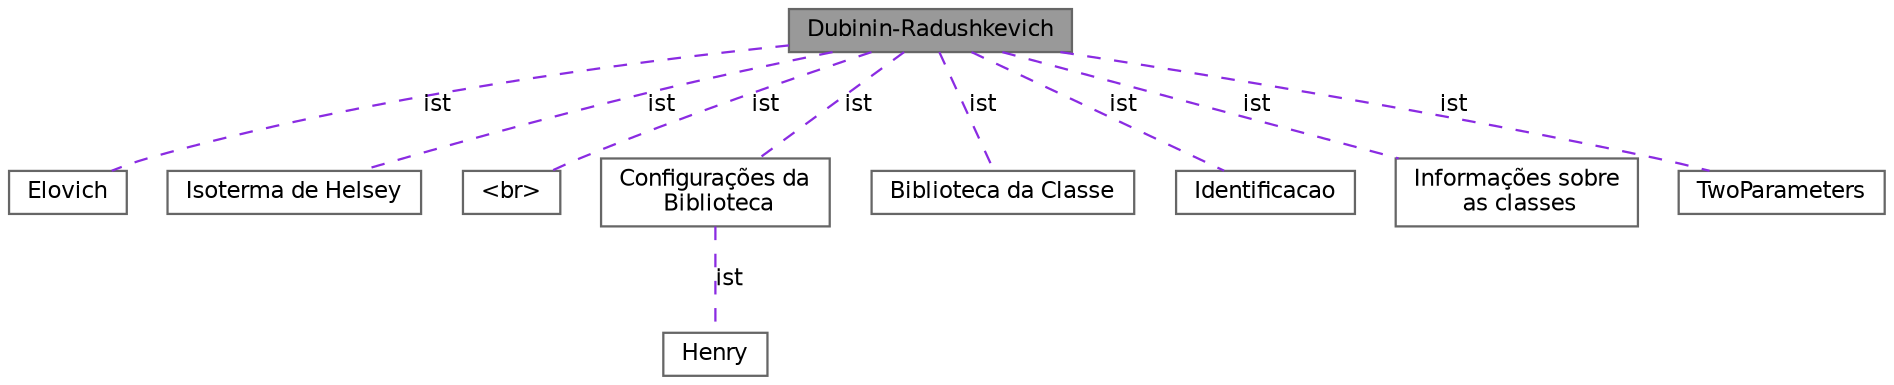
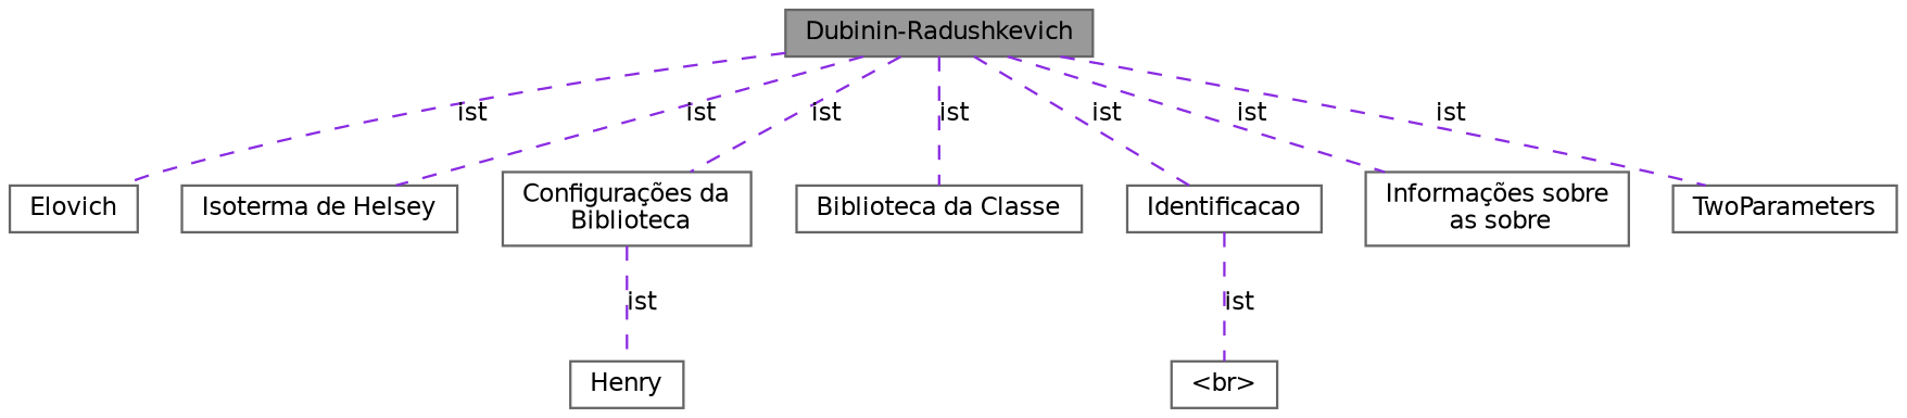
  digraph {
    rankdir=TB
    node [color=grey40 fillcolor=white fontname=Helvetica fontsize=10 shape=box style=filled]
    edge [color=blueviolet dir=none fontname=Helvetica fontsize=10 labelfontname=Helvetica labelfontsize=10 shape=plaintext style=dashed]
    n1 [color=gray40 fillcolor=grey60 fontcolor=black height=0.2 label="Dubinin-Radushkevich" width=0.4]
    n2 [height=0.2 label=Elovich width=0.4]
    n3 [height=0.2 label="Isoterma de Helsey" width=0.4]
    n4 [height=0.2 label="\<br\>" width=0.4]
    n5 [height=0.2 label="Configurações da\l Biblioteca" width=0.4]
    n6 [height=0.2 label="Biblioteca da Classe" width=0.4]
    n7 [height=0.2 label=Identificacao width=0.4]
-   n8 [height=0.2 label="Informações sobre\l as classes" width=0.4]
+   n8 [height=0.2 label="Informações sobre\l as sobre" width=0.4]
    n9 [height=0.2 label=TwoParameters width=0.4]
    n10 [height=0.2 label=Henry width=0.4]
    n1 -> n2 [label=ist]
    n1 -> n3 [label=ist]
-   n1 -> n4 [label=ist]
+   n7 -> n4 [label=ist]
    n1 -> n5 [label=ist]
    n1 -> n6 [label=ist]
    n1 -> n7 [label=ist]
    n1 -> n8 [label=ist]
    n1 -> n9 [label=ist]
    n5 -> n10 [label=ist]
  }
